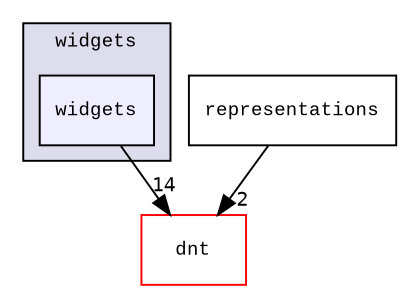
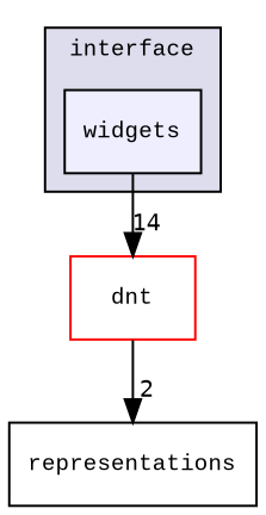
  digraph {
    compound=true
    fontname="Liberation Mono"
    node [fontname="Liberation Mono" fontsize=10 shape=box style=filled]
    edge [fontname="Liberation Mono" labeldistance=1.5 labelfontname=Helvetica labelfontsize=10]
    n1 [fillcolor="#eeeeff" label=widgets pencolor=black]
    n2 [color=red fillcolor=white label=dnt]
    n3 [label=representations style=""]
    subgraph cluster_1 {
      bgcolor="#ddddee"
      fontsize=10
-     label=widgets
+     label=interface
      pencolor=black
      n1
    }
    n1 -> n2 [headlabel=14]
-   n3 -> n2 [headlabel=2]
+   n2 -> n3 [headlabel=2]
  }
